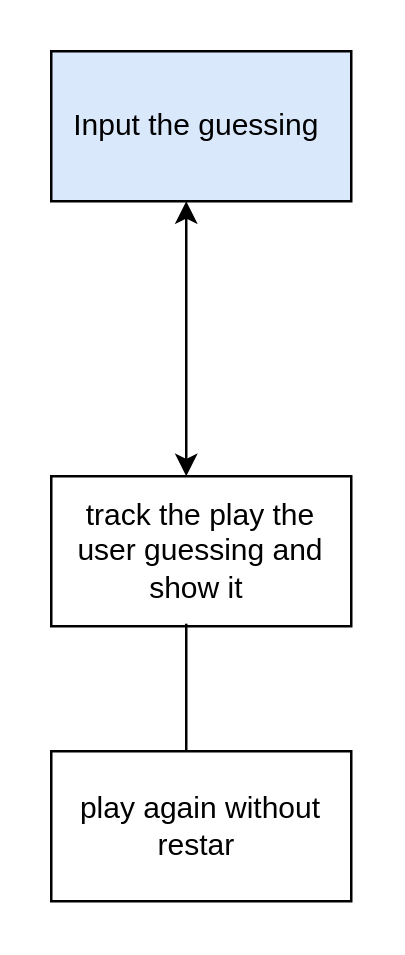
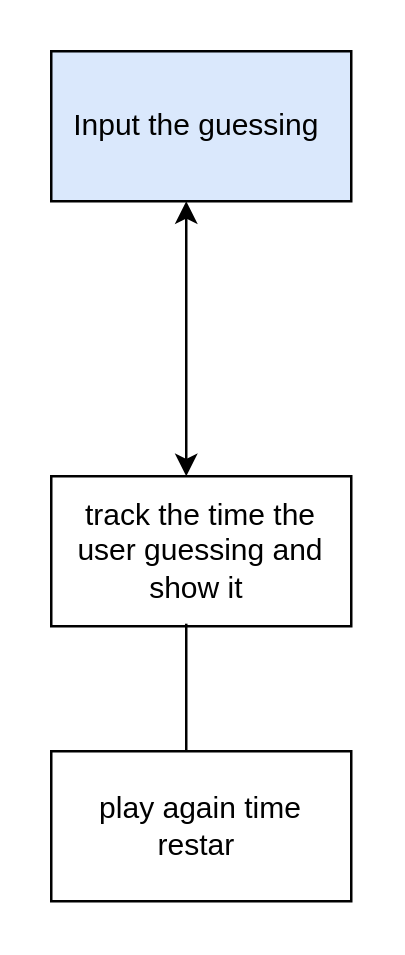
  <mxCell id="0" />
  <mxCell id="1" parent="0" />
  <mxCell id="2" value="Input the guessing&amp;nbsp;" style="rounded=0;whiteSpace=wrap;html=1;fillColor=#dae8fc;" vertex="1" parent="1"><mxGeometry x="20" y="20" width="120" height="60" as="geometry" /></mxCell>
  <mxCell id="3" value="" style="endArrow=classic;startArrow=classic;html=1;rounded=0;entryX=0.45;entryY=1;entryDx=0;entryDy=0;entryPerimeter=0;" edge="1" parent="1" target="2"><mxGeometry width="50" height="50" relative="1" as="geometry"><mxPoint x="74" y="190" as="sourcePoint" /><mxPoint x="120" y="250" as="targetPoint" /></mxGeometry></mxCell>
- <mxCell id="4" value="track the play the user guessing and show it&amp;nbsp;" style="rounded=0;whiteSpace=wrap;html=1;" vertex="1" parent="1"><mxGeometry x="20" y="190" width="120" height="60" as="geometry" /></mxCell>
+ <mxCell id="4" value="track the time the user guessing and show it&amp;nbsp;" style="rounded=0;whiteSpace=wrap;html=1;" vertex="1" parent="1"><mxGeometry x="20" y="190" width="120" height="60" as="geometry" /></mxCell>
  <mxCell id="5" value="" style="endArrow=none;html=1;rounded=0;entryX=0.45;entryY=0.983;entryDx=0;entryDy=0;entryPerimeter=0;" edge="1" parent="1" target="4"><mxGeometry width="50" height="50" relative="1" as="geometry"><mxPoint x="74" y="310" as="sourcePoint" /><mxPoint x="120" y="250" as="targetPoint" /></mxGeometry></mxCell>
- <mxCell id="6" value="play again without restar&amp;nbsp;" style="rounded=0;whiteSpace=wrap;html=1;" vertex="1" parent="1"><mxGeometry x="20" y="300" width="120" height="60" as="geometry" /></mxCell>
+ <mxCell id="6" value="play again time restar&amp;nbsp;" style="rounded=0;whiteSpace=wrap;html=1;" vertex="1" parent="1"><mxGeometry x="20" y="300" width="120" height="60" as="geometry" /></mxCell>
